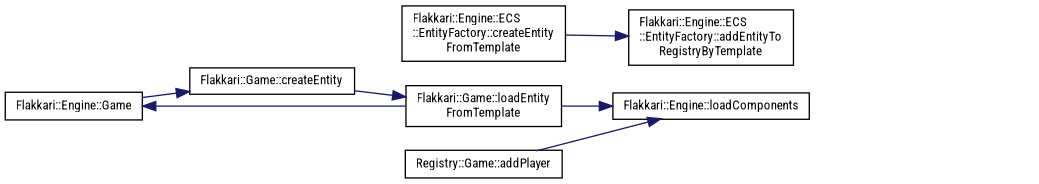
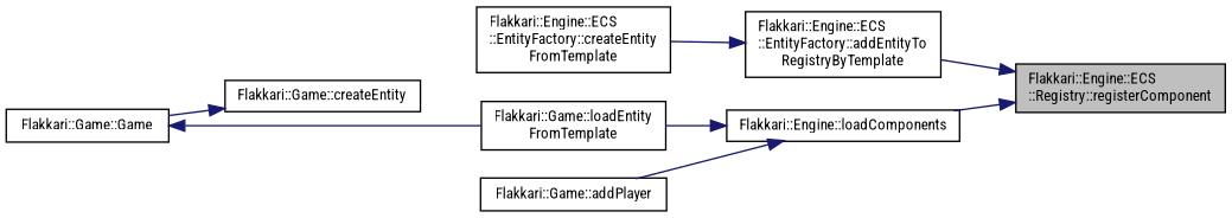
  digraph {
    fontname="Roboto Condensed"
    rankdir=RL
    node [color=black fillcolor=white fontname="Roboto Condensed" fontsize=10 shape=record style=filled]
    edge [color=midnightblue dir=back fontname="Roboto Condensed" fontsize=10 labelfontname=Helvetica labelfontsize=10 style=solid]
+   n1 [fillcolor=grey75 fontcolor=black height=0.2 label="Flakkari::Engine::ECS\l::Registry::registerComponent" width=0.4]
    n2 [height=0.2 label="Flakkari::Engine::ECS\l::EntityFactory::addEntityTo\lRegistryByTemplate" width=0.4]
    n3 [height=0.2 label="Flakkari::Engine::loadComponents" width=0.4]
    n4 [height=0.2 label="Flakkari::Engine::ECS\l::EntityFactory::createEntity\lFromTemplate" width=0.4]
    n5 [height=0.2 label="Flakkari::Game::loadEntity\lFromTemplate" width=0.4]
-   n6 [height=0.2 label="Registry::Game::addPlayer" width=0.4]
+   n6 [height=0.2 label="Flakkari::Game::addPlayer" width=0.4]
    n7 [height=0.2 label="Flakkari::Game::createEntity" width=0.4]
-   n8 [height=0.2 label="Flakkari::Engine::Game" width=0.4]
+   n8 [height=0.2 label="Flakkari::Game::Game" width=0.4]
+   n1 -> n2
+   n1 -> n3
    n2 -> n4
    n3 -> n5
    n3 -> n6
-   n5 -> n7
    n7 -> n8
    n8 -> n5
  }
